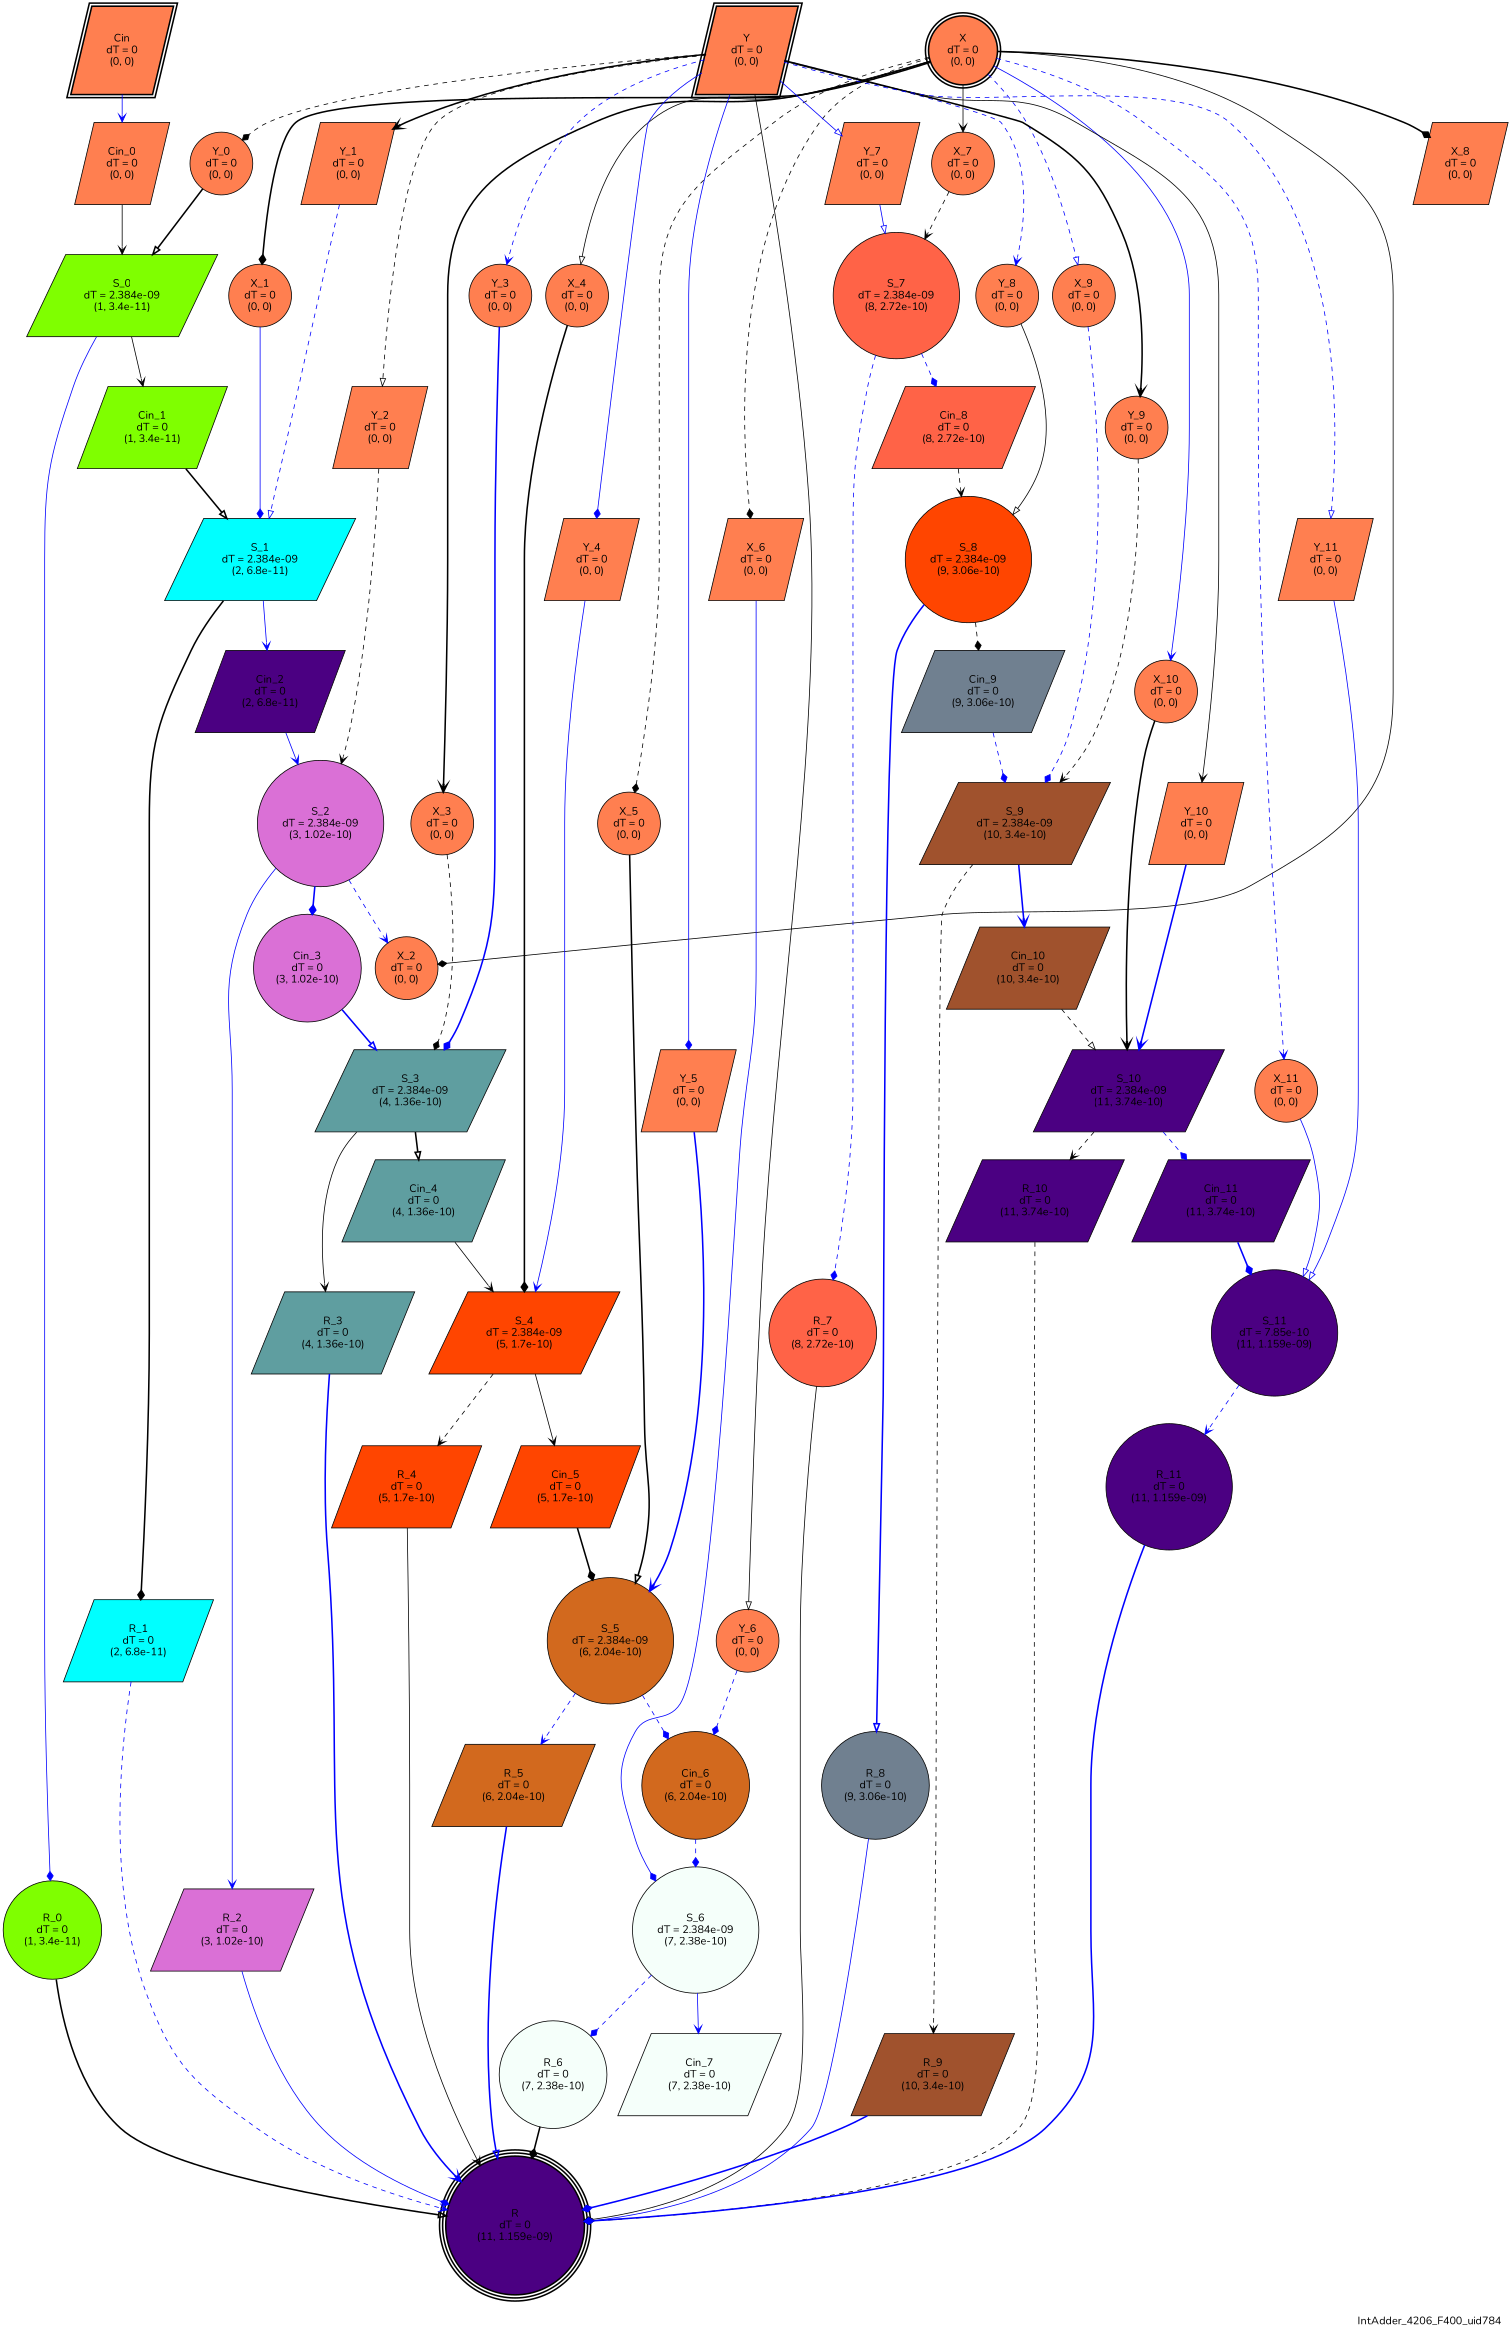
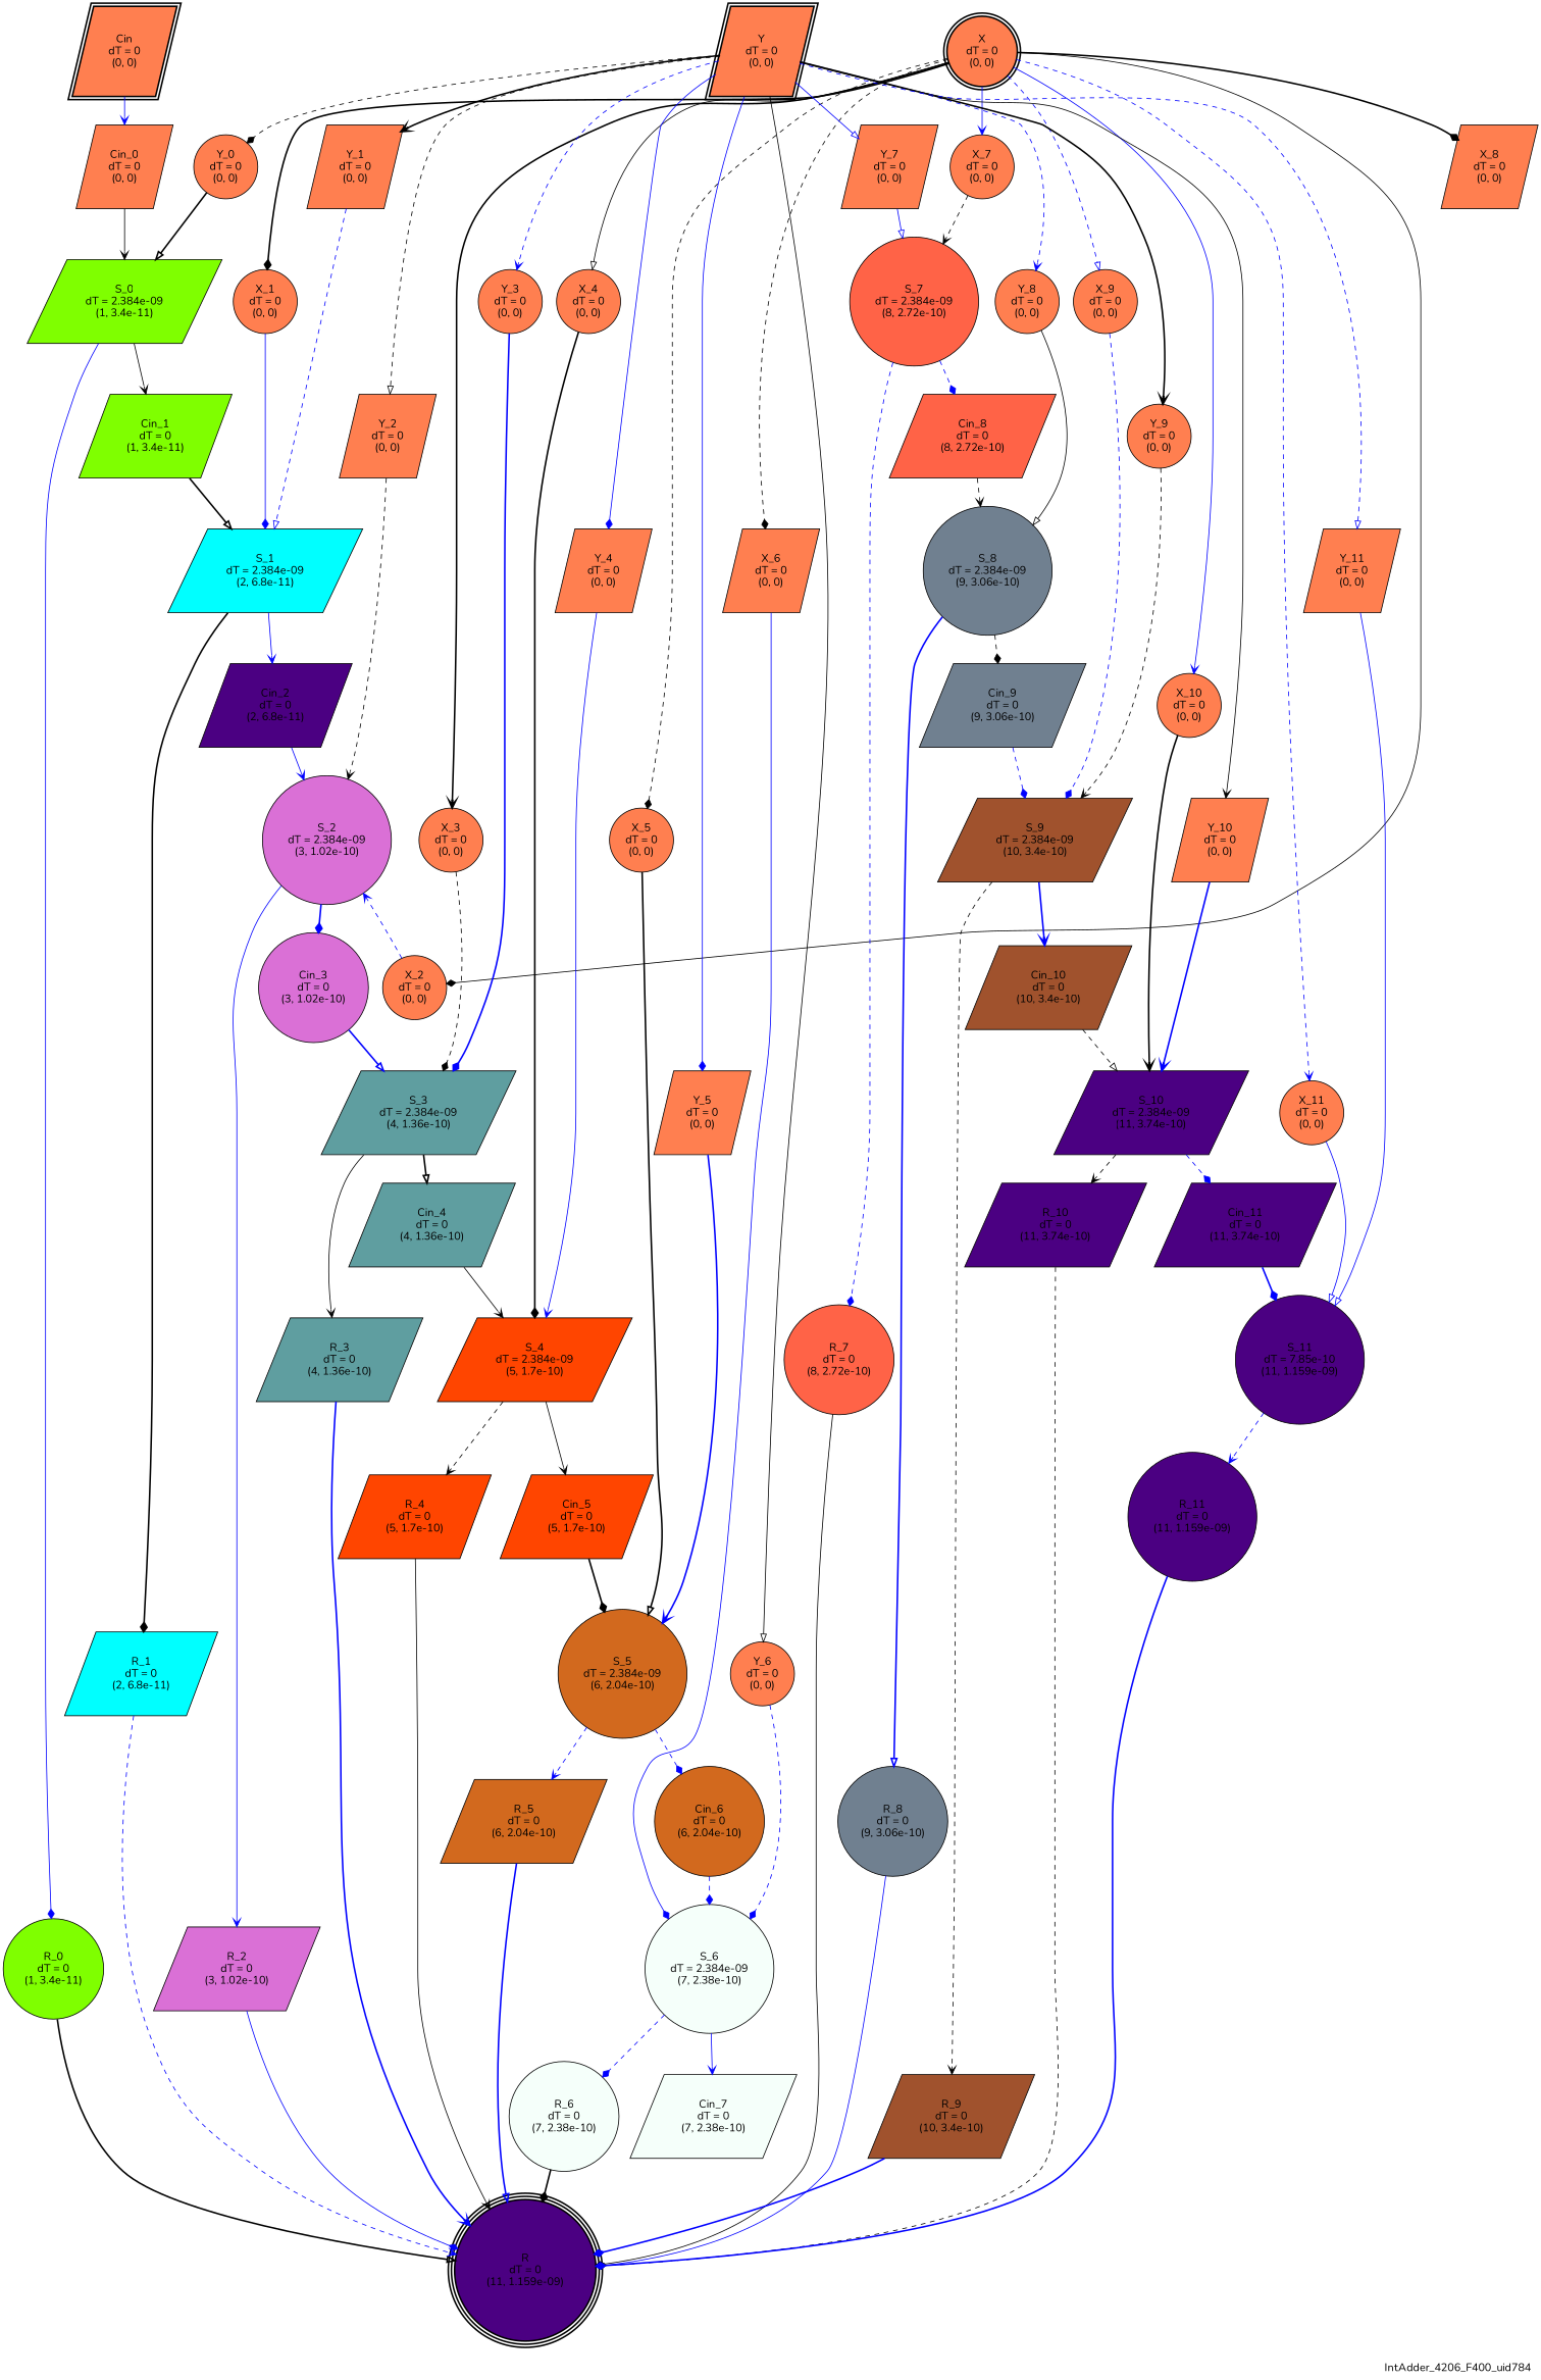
  digraph {
    fontname=Nunito
    label=IntAdder_4206_F400_uid784
    labeljust=right
    labelloc=bottom
    nodesep=0.25
    ranksep=0.5
    node [color=black fillcolor=coral fontname=Nunito peripheries=1 shape=parallelogram style=filled]
    edge [arrowhead=vee arrowsize=1.0 arrowtail=normal color=blue dir=forward fontname=Nunito style=dashed]
    n1 [label="X\ndT = 0\n(0, 0)" peripheries=2 shape=circle style="bold, filled"]
    n2 [label="Y\ndT = 0\n(0, 0)" peripheries=2 style="bold, filled"]
    n3 [label="Cin\ndT = 0\n(0, 0)" peripheries=2 style="bold, filled"]
    n4 [fillcolor=indigo label="R\ndT = 0\n(11, 1.159e-09)" peripheries=3 shape=circle style="bold, filled"]
    n5 [label="X_1\ndT = 0\n(0, 0)" shape=circle]
    n6 [label="X_2\ndT = 0\n(0, 0)" shape=circle]
    n7 [label="X_3\ndT = 0\n(0, 0)" shape=circle]
    n8 [label="X_4\ndT = 0\n(0, 0)" shape=circle]
    n9 [label="X_5\ndT = 0\n(0, 0)" shape=circle]
    n10 [label="X_6\ndT = 0\n(0, 0)"]
    n11 [label="X_7\ndT = 0\n(0, 0)" shape=circle]
    n12 [label="X_8\ndT = 0\n(0, 0)"]
    n13 [label="X_9\ndT = 0\n(0, 0)" shape=circle]
    n14 [label="X_10\ndT = 0\n(0, 0)" shape=circle]
    n15 [label="X_11\ndT = 0\n(0, 0)" shape=circle]
    n16 [label="Y_0\ndT = 0\n(0, 0)" shape=circle]
    n17 [label="Y_1\ndT = 0\n(0, 0)"]
    n18 [label="Y_2\ndT = 0\n(0, 0)"]
    n19 [label="Y_3\ndT = 0\n(0, 0)" shape=circle]
    n20 [label="Y_4\ndT = 0\n(0, 0)"]
    n21 [label="Y_5\ndT = 0\n(0, 0)"]
    n22 [label="Y_6\ndT = 0\n(0, 0)" shape=circle]
    n23 [label="Y_7\ndT = 0\n(0, 0)"]
    n24 [label="Y_8\ndT = 0\n(0, 0)" shape=circle]
    n25 [label="Y_9\ndT = 0\n(0, 0)" shape=circle]
    n26 [label="Y_10\ndT = 0\n(0, 0)"]
    n27 [label="Y_11\ndT = 0\n(0, 0)"]
    n28 [label="Cin_0\ndT = 0\n(0, 0)"]
    n29 [fillcolor=cyan label="S_1\ndT = 2.384e-09\n(2, 6.8e-11)"]
    n30 [fillcolor=orchid label="S_2\ndT = 2.384e-09\n(3, 1.02e-10)" shape=circle]
    n31 [fillcolor=cadetblue label="S_3\ndT = 2.384e-09\n(4, 1.36e-10)"]
    n32 [fillcolor=orangered label="S_4\ndT = 2.384e-09\n(5, 1.7e-10)"]
    n33 [fillcolor=chocolate label="S_5\ndT = 2.384e-09\n(6, 2.04e-10)" shape=circle]
    n34 [fillcolor=mintcream label="S_6\ndT = 2.384e-09\n(7, 2.38e-10)" shape=circle]
    n35 [fillcolor=tomato label="S_7\ndT = 2.384e-09\n(8, 2.72e-10)" shape=circle]
    n36 [fillcolor=sienna label="S_9\ndT = 2.384e-09\n(10, 3.4e-10)"]
    n37 [fillcolor=indigo label="S_10\ndT = 2.384e-09\n(11, 3.74e-10)"]
    n38 [fillcolor=indigo label="S_11\ndT = 7.85e-10\n(11, 1.159e-09)" shape=circle]
    n39 [fillcolor=chartreuse label="S_0\ndT = 2.384e-09\n(1, 3.4e-11)"]
-   n40 [fillcolor=orangered label="S_8\ndT = 2.384e-09\n(9, 3.06e-10)" shape=circle]
+   n40 [fillcolor=slategray label="S_8\ndT = 2.384e-09\n(9, 3.06e-10)" shape=circle]
    n41 [fillcolor=chartreuse label="R_0\ndT = 0\n(1, 3.4e-11)" shape=circle]
    n42 [fillcolor=chartreuse label="Cin_1\ndT = 0\n(1, 3.4e-11)"]
    n43 [fillcolor=cyan label="R_1\ndT = 0\n(2, 6.8e-11)"]
    n44 [fillcolor=indigo label="Cin_2\ndT = 0\n(2, 6.8e-11)"]
    n45 [fillcolor=orchid label="R_2\ndT = 0\n(3, 1.02e-10)"]
    n46 [fillcolor=orchid label="Cin_3\ndT = 0\n(3, 1.02e-10)" shape=circle]
    n47 [fillcolor=cadetblue label="R_3\ndT = 0\n(4, 1.36e-10)"]
    n48 [fillcolor=cadetblue label="Cin_4\ndT = 0\n(4, 1.36e-10)"]
    n49 [fillcolor=orangered label="R_4\ndT = 0\n(5, 1.7e-10)"]
    n50 [fillcolor=orangered label="Cin_5\ndT = 0\n(5, 1.7e-10)"]
    n51 [fillcolor=chocolate label="R_5\ndT = 0\n(6, 2.04e-10)"]
    n52 [fillcolor=chocolate label="Cin_6\ndT = 0\n(6, 2.04e-10)" shape=circle]
    n53 [fillcolor=mintcream label="R_6\ndT = 0\n(7, 2.38e-10)" shape=circle]
    n54 [fillcolor=mintcream label="Cin_7\ndT = 0\n(7, 2.38e-10)"]
    n55 [fillcolor=tomato label="R_7\ndT = 0\n(8, 2.72e-10)" shape=circle]
    n56 [fillcolor=tomato label="Cin_8\ndT = 0\n(8, 2.72e-10)"]
    n57 [fillcolor=slategray label="R_8\ndT = 0\n(9, 3.06e-10)" shape=circle]
    n58 [fillcolor=slategray label="Cin_9\ndT = 0\n(9, 3.06e-10)"]
    n59 [fillcolor=sienna label="R_9\ndT = 0\n(10, 3.4e-10)"]
    n60 [fillcolor=sienna label="Cin_10\ndT = 0\n(10, 3.4e-10)"]
    n61 [fillcolor=indigo label="R_10\ndT = 0\n(11, 3.74e-10)"]
    n62 [fillcolor=indigo label="Cin_11\ndT = 0\n(11, 3.74e-10)"]
    n63 [fillcolor=indigo label="R_11\ndT = 0\n(11, 1.159e-09)" shape=circle]
    subgraph sub_1 {
      rank=same
      n1
      n2
      n3
    }
    subgraph sub_2 {
      rank=same
      n4
    }
    n1 -> n5 [arrowhead=diamond color=black style=bold]
    n1 -> n6 [arrowhead=diamond color=black style=solid]
    n1 -> n7 [color=black style=bold]
    n1 -> n8 [arrowhead=onormal color=black style=solid]
    n1 -> n9 [arrowhead=diamond color=black]
    n1 -> n10 [arrowhead=diamond color=black]
-   n1 -> n11 [color=black style=solid]
+   n1 -> n11 [style=solid]
    n1 -> n12 [arrowhead=diamond color=black style=bold]
    n1 -> n13 [arrowhead=onormal]
    n1 -> n14 [style=solid]
    n1 -> n15
    n2 -> n16 [arrowhead=diamond color=black]
    n2 -> n17 [color=black style=bold]
    n2 -> n18 [arrowhead=onormal color=black]
    n2 -> n19
    n2 -> n20 [arrowhead=diamond style=solid]
    n2 -> n21 [arrowhead=diamond style=solid]
    n2 -> n22 [arrowhead=onormal color=black style=solid]
    n2 -> n23 [arrowhead=onormal style=solid]
    n2 -> n24
    n2 -> n25 [color=black style=bold]
    n2 -> n26 [color=black style=solid]
    n2 -> n27 [arrowhead=onormal]
    n3 -> n28 [style=solid]
    n5 -> n29 [arrowhead=diamond style=solid]
-   n30 -> n6
+   n6 -> n30
    n7 -> n31 [arrowhead=diamond color=black]
    n8 -> n32 [arrowhead=diamond color=black style=bold]
    n9 -> n33 [arrowhead=onormal color=black style=bold]
    n10 -> n34 [arrowhead=diamond style=solid]
    n11 -> n35 [color=black]
    n13 -> n36 [arrowhead=diamond]
    n14 -> n37 [color=black style=bold]
    n15 -> n38 [arrowhead=onormal style=solid]
    n16 -> n39 [arrowhead=onormal color=black style=bold]
    n17 -> n29 [arrowhead=onormal]
    n18 -> n30 [color=black]
    n19 -> n31 [arrowhead=diamond style=bold]
    n20 -> n32 [style=solid]
    n21 -> n33 [style=bold]
-   n22 -> n52 [arrowhead=diamond]
+   n22 -> n34 [arrowhead=diamond]
    n23 -> n35 [arrowhead=onormal style=solid]
    n24 -> n40 [arrowhead=onormal color=black style=solid]
    n25 -> n36 [color=black]
    n26 -> n37 [style=bold]
    n27 -> n38 [arrowhead=onormal style=solid]
    n28 -> n39 [color=black style=solid]
    n29 -> n43 [arrowhead=diamond color=black style=bold]
    n29 -> n44 [style=solid]
    n30 -> n45 [style=solid]
    n30 -> n46 [arrowhead=diamond style=bold]
    n31 -> n47 [color=black style=solid]
    n31 -> n48 [arrowhead=onormal color=black style=bold]
    n32 -> n49 [color=black]
    n32 -> n50 [color=black style=solid]
    n33 -> n51
    n33 -> n52 [arrowhead=diamond]
    n34 -> n53 [arrowhead=diamond]
    n34 -> n54 [style=solid]
    n35 -> n55 [arrowhead=diamond]
    n35 -> n56 [arrowhead=diamond]
    n36 -> n59 [color=black]
    n36 -> n60 [style=bold]
    n37 -> n61 [color=black]
    n37 -> n62 [arrowhead=diamond]
    n38 -> n63
    n39 -> n41 [arrowhead=diamond style=solid]
    n39 -> n42 [color=black style=solid]
    n40 -> n57 [arrowhead=onormal style=bold]
    n40 -> n58 [arrowhead=diamond color=black]
    n41 -> n4 [arrowhead=onormal color=black style=bold]
    n42 -> n29 [arrowhead=onormal color=black style=bold]
    n43 -> n4
    n44 -> n30 [style=solid]
    n45 -> n4 [arrowhead=diamond style=solid]
    n46 -> n31 [arrowhead=onormal style=bold]
    n47 -> n4 [style=bold]
    n48 -> n32 [color=black style=solid]
    n49 -> n4 [color=black style=solid]
    n50 -> n33 [arrowhead=diamond color=black style=bold]
    n51 -> n4 [arrowhead=onormal style=bold]
    n52 -> n34 [arrowhead=diamond]
    n53 -> n4 [arrowhead=diamond color=black style=bold]
    n55 -> n4 [arrowhead=diamond color=black style=solid]
    n56 -> n40 [color=black]
    n57 -> n4 [arrowhead=diamond style=solid]
    n58 -> n36 [arrowhead=diamond]
    n59 -> n4 [arrowhead=diamond style=bold]
    n60 -> n37 [arrowhead=onormal color=black]
    n61 -> n4 [arrowhead=diamond color=black]
    n62 -> n38 [arrowhead=diamond style=bold]
    n63 -> n4 [arrowhead=diamond style=bold]
  }
